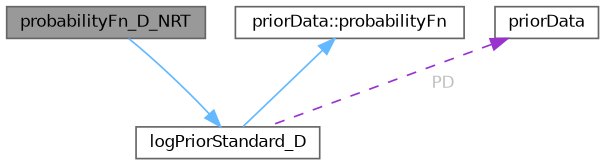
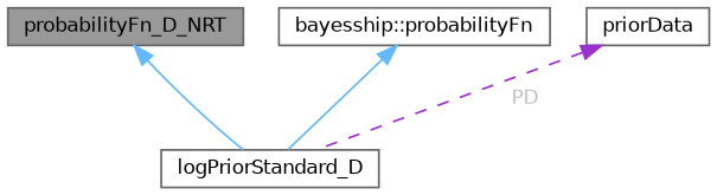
  digraph {
    node [color=gray40 fillcolor=white fontname=Helvetica fontsize=10 shape=box style=filled]
    edge [color=steelblue1 dir=back fontname=Helvetica fontsize=10 labelfontname=Helvetica labelfontsize=10 style=solid]
    n1 [fillcolor=grey60 fontcolor=black height=0.2 label=probabilityFn_D_NRT width=0.4]
    n2 [height=0.2 label=logPriorStandard_D width=0.4]
-   n3 [height=0.2 label="priorData::probabilityFn" width=0.4]
+   n3 [height=0.2 label="bayesship::probabilityFn" width=0.4]
    n4 [height=0.2 label=priorData width=0.4]
-   n2 -> n1
+   n1 -> n2
    n3 -> n2
    n4 -> n2 [color=darkorchid3 fontcolor=grey label=<<TABLE CELLBORDER="0" BORDER="0"><TR><TD VALIGN="top" ALIGN="LEFT" CELLPADDING="1" CELLSPACING="0">PD</TD></TR> </TABLE>> style=dashed]
  }
